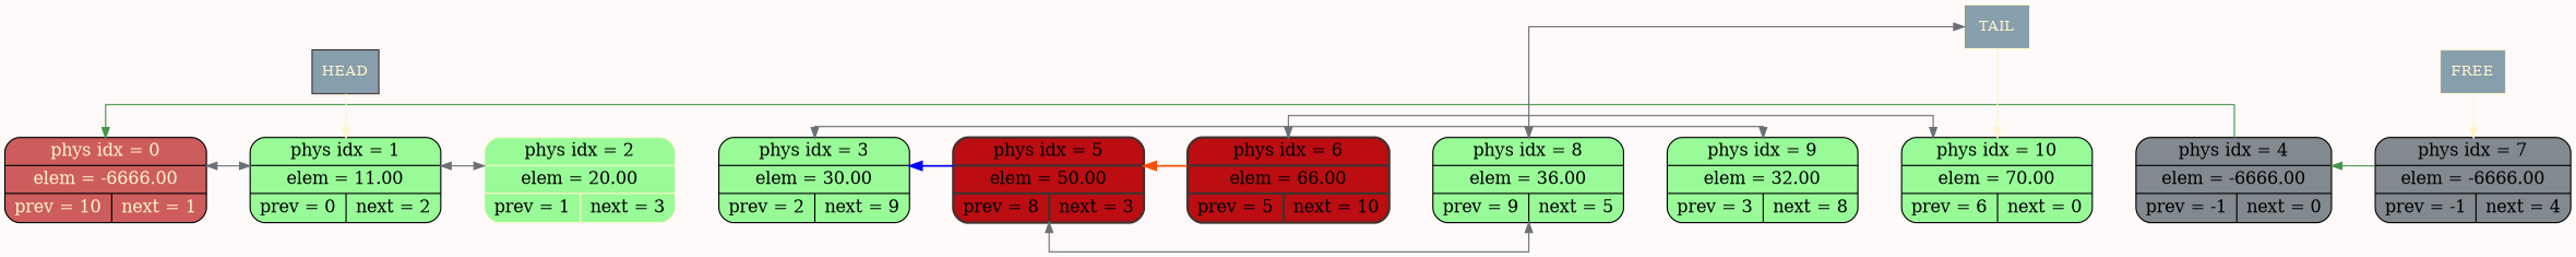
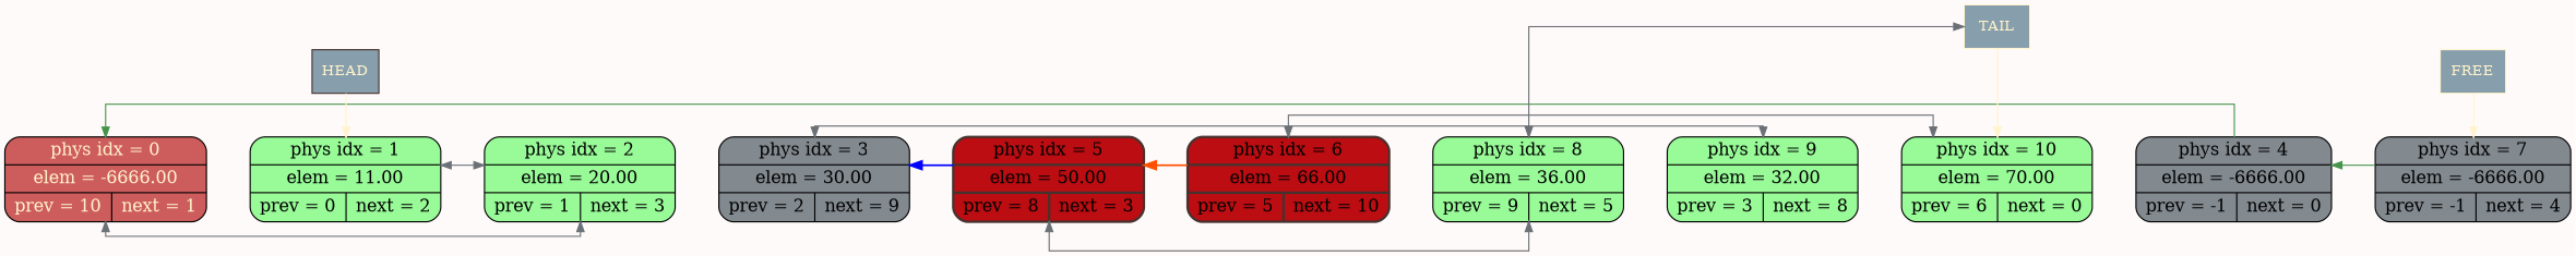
  digraph {
    bgcolor="#FFFAFA"
    nodesep=0.5
    rankdir=LR
    splines=ortho
    node [color="#000000" fillcolor="#98FB98" penwidth=1.0 shape=Mrecord style=filled]
    edge [weight=0 arrowsize=0.85 penwidth=1]
    n1 [fillcolor="#CD5C5C" fontcolor="#FFF4CC" label="phys idx = 0 | elem = -6666.00 | {prev = 10 | next = 1}"]
    n2 [label="phys idx = 1 | elem = 11.00 | {prev = 0 | next = 2}"]
-   n3 [color="#FFF4CC" label="phys idx = 2 | elem = 20.00 | {prev = 1 | next = 3}"]
-   n4 [label="phys idx = 3 | elem = 30.00 | {prev = 2 | next = 9}"]
+   n3 [label="phys idx = 2 | elem = 20.00 | {prev = 1 | next = 3}"]
+   n4 [fillcolor="#82898F" label="phys idx = 3 | elem = 30.00 | {prev = 2 | next = 9}"]
    n5 [color=" #45322E" fillcolor="#bb0d12" label="phys idx = 5 | elem = 50.00 | {prev = 8 | next = 3}" penwidth=2.0]
    n6 [label="phys idx = 9 | elem = 32.00 | {prev = 3 | next = 8}"]
    n7 [color=" #45322E" fillcolor="#bb0d12" label="phys idx = 6 | elem = 66.00 | {prev = 5 | next = 10}" penwidth=2.0]
    n8 [label="phys idx = 8 | elem = 36.00 | {prev = 9 | next = 5}"]
    n9 [label="phys idx = 10 | elem = 70.00 | {prev = 6 | next = 0}"]
    n10 [fillcolor="#82898F" label="phys idx = 4 | elem = -6666.00 | {prev = -1 | next = 0} "]
    n11 [fillcolor="#82898F" label="phys idx = 7 | elem = -6666.00 | {prev = -1 | next = 4} "]
    n12 [color="#45322E" fillcolor="#879eac" fontcolor="#FFF4CC" fontsize=12 label=HEAD shape=box penwidth=""]
    n13 [color="#FFF4CC" fillcolor="#879eac" fontcolor="#FFF4CC" fontsize=12 label=TAIL shape=box penwidth=""]
    n14 [color="#FFF4CC" fillcolor="#879eac" fontcolor="#FFF4CC" fontsize=12 label=FREE shape=box penwidth=""]
    subgraph sub_1 {
      n1
      n2
      n3
      n4
      n5
      n6
      n7
      n8
      n9
      n10
      n11
    }
    subgraph sub_2 {
      subgraph sub_3 {
        rank=same
        n11
        n14
      }
      subgraph sub_4 {
        rank=same
        n9
        n13
      }
      subgraph sub_5 {
        rank=same
        n2
        n12
      }
    }
    n1 -> n2 [style=invis weight=10000 arrowsize="" penwidth=""]
-   n1 -> n2 [color="#6A7075" dir=both]
+   n1 -> n3 [color="#6A7075" dir=both]
    n2 -> n3 [style=invis weight=10000 arrowsize="" penwidth=""]
    n2 -> n3 [color="#6A7075" dir=both]
    n3 -> n4 [style=invis weight=10000 arrowsize="" penwidth=""]
    n4 -> n5 [style=invis weight=10000 arrowsize="" penwidth=""]
    n4 -> n6 [color="#6A7075" dir=both]
    n5 -> n4 [arrowsize=1 color="#0000FF" penwidth=1.5]
    n5 -> n7 [style=invis weight=10000 arrowsize="" penwidth=""]
    n5 -> n7 [arrowsize=1 color="#FF4F00" dir=back penwidth=1.5]
    n6 -> n9 [style=invis weight=10000 arrowsize="" penwidth=""]
    n7 -> n8 [style=invis weight=10000 arrowsize="" penwidth=""]
    n7 -> n9 [color="#6A7075" dir=both]
    n8 -> n5 [color="#6A7075" dir=both]
    n8 -> n6 [style=invis weight=10000 arrowsize="" penwidth=""]
    n9 -> n10 [style=invis weight=10000 arrowsize="" penwidth=""]
    n10 -> n1 [color="#44944A"]
    n10 -> n11 [style=invis weight=10000 arrowsize="" penwidth=""]
    n11 -> n10 [color="#44944A"]
    n12 -> n2 [color="#FFF4CC" constraint=false style=solid]
    n13 -> n8 [color="#6A7075" dir=both]
    n13 -> n9 [color="#FFF4CC" constraint=false style=solid]
    n14 -> n11 [color="#FFF4CC" constraint=false style=solid]
  }
